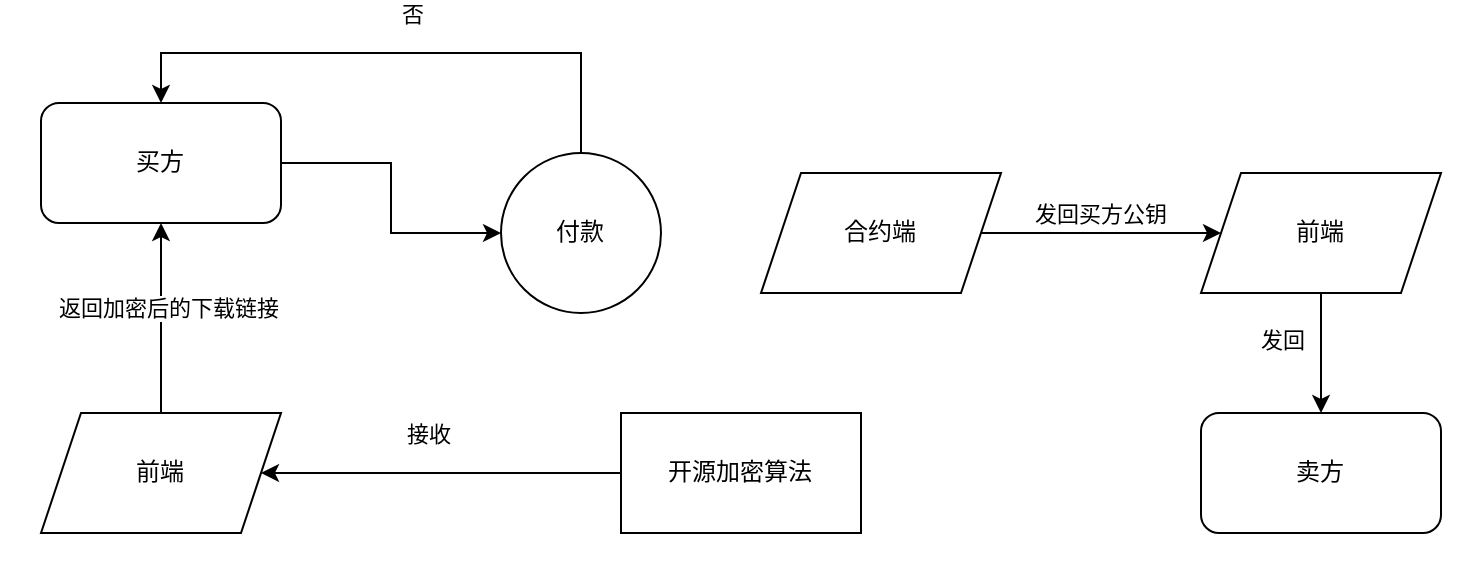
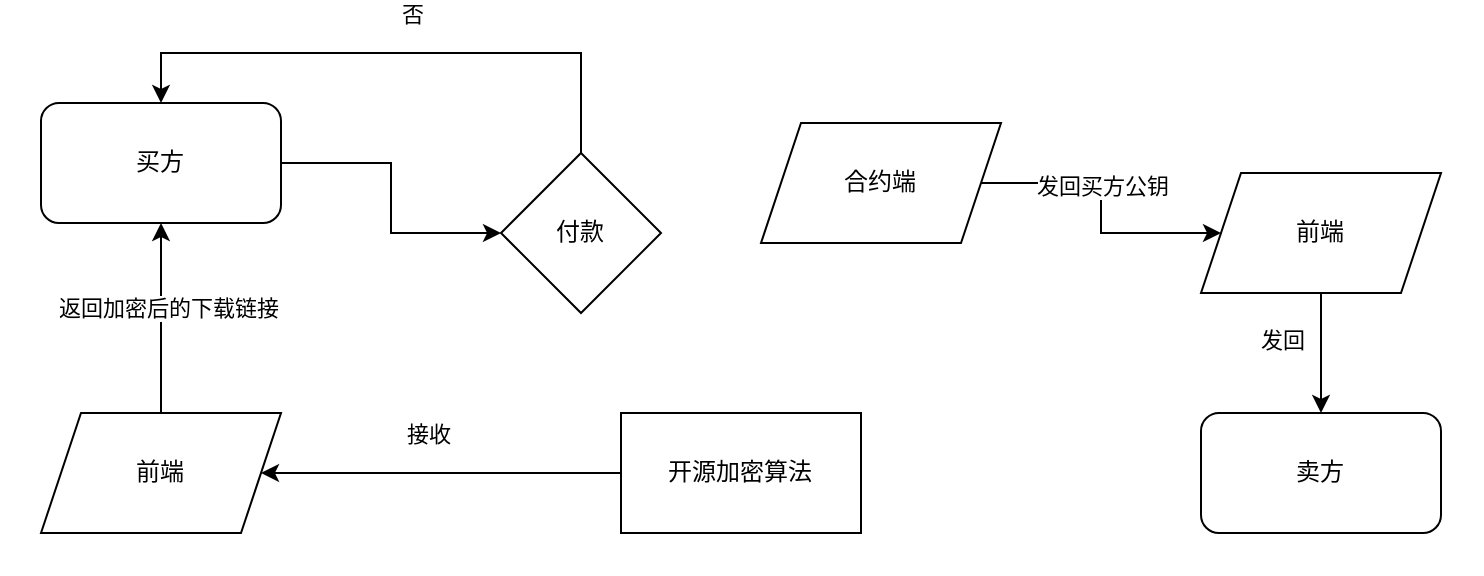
  <mxCell id="0" />
  <mxCell id="1" parent="0" />
  <mxCell id="2" value="卖方" style="rounded=1;whiteSpace=wrap;html=1;" parent="1" vertex="1"><mxGeometry x="600" y="200" width="120" height="60" as="geometry" /></mxCell>
  <mxCell id="3" style="edgeStyle=orthogonalEdgeStyle;rounded=0;orthogonalLoop=1;jettySize=auto;html=1;entryX=0;entryY=0.5;entryDx=0;entryDy=0;" parent="1" source="4" target="7" edge="1"><mxGeometry relative="1" as="geometry" /></mxCell>
  <mxCell id="4" value="买方" style="rounded=1;whiteSpace=wrap;html=1;" parent="1" vertex="1"><mxGeometry x="20" y="45" width="120" height="60" as="geometry" /></mxCell>
  <mxCell id="5" style="edgeStyle=orthogonalEdgeStyle;rounded=0;orthogonalLoop=1;jettySize=auto;html=1;" parent="1" source="7" target="4" edge="1"><mxGeometry relative="1" as="geometry"><mxPoint x="90" y="20" as="targetPoint" /><Array as="points"><mxPoint x="290" y="20" /><mxPoint x="80" y="20" /></Array></mxGeometry></mxCell>
  <mxCell id="6" value="否" style="edgeLabel;html=1;align=center;verticalAlign=middle;resizable=0;points=[];" vertex="1" connectable="0" parent="5"><mxGeometry x="-0.116" relative="1" as="geometry"><mxPoint x="-9" y="-20" as="offset" /></mxGeometry></mxCell>
- <mxCell id="7" value="付款" style="ellipse;whiteSpace=wrap;html=1;" parent="1" vertex="1"><mxGeometry x="250" y="70" width="80" height="80" as="geometry" /></mxCell>
+ <mxCell id="7" value="付款" style="rhombus;whiteSpace=wrap;html=1;" parent="1" vertex="1"><mxGeometry x="250" y="70" width="80" height="80" as="geometry" /></mxCell>
  <mxCell id="8" style="edgeStyle=orthogonalEdgeStyle;rounded=0;orthogonalLoop=1;jettySize=auto;html=1;" parent="1" source="10" target="13" edge="1"><mxGeometry relative="1" as="geometry" /></mxCell>
  <mxCell id="9" value="发回买方公钥" style="edgeLabel;html=1;align=center;verticalAlign=middle;resizable=0;points=[];" parent="8" vertex="1" connectable="0"><mxGeometry x="-0.023" relative="1" as="geometry"><mxPoint y="-10" as="offset" /></mxGeometry></mxCell>
- <mxCell id="10" value="合约端" style="shape=parallelogram;perimeter=parallelogramPerimeter;whiteSpace=wrap;html=1;fixedSize=1;" parent="1" vertex="1"><mxGeometry x="380" y="80" width="120" height="60" as="geometry" /></mxCell>
+ <mxCell id="10" value="合约端" style="shape=parallelogram;perimeter=parallelogramPerimeter;whiteSpace=wrap;html=1;fixedSize=1;" parent="1" vertex="1"><mxGeometry x="380" y="55" width="120" height="60" as="geometry" /></mxCell>
  <mxCell id="11" style="edgeStyle=orthogonalEdgeStyle;rounded=0;orthogonalLoop=1;jettySize=auto;html=1;entryX=0.5;entryY=0;entryDx=0;entryDy=0;" parent="1" source="13" target="2" edge="1"><mxGeometry relative="1" as="geometry" /></mxCell>
  <mxCell id="12" value="发回" style="edgeLabel;html=1;align=center;verticalAlign=middle;resizable=0;points=[];" parent="11" vertex="1" connectable="0"><mxGeometry x="-0.24" y="-1" relative="1" as="geometry"><mxPoint x="-19" as="offset" /></mxGeometry></mxCell>
  <mxCell id="13" value="前端" style="shape=parallelogram;perimeter=parallelogramPerimeter;whiteSpace=wrap;html=1;fixedSize=1;" parent="1" vertex="1"><mxGeometry x="600" y="80" width="120" height="60" as="geometry" /></mxCell>
  <mxCell id="14" style="edgeStyle=orthogonalEdgeStyle;rounded=0;orthogonalLoop=1;jettySize=auto;html=1;entryX=1;entryY=0.5;entryDx=0;entryDy=0;" parent="1" source="16" target="19" edge="1"><mxGeometry relative="1" as="geometry" /></mxCell>
  <mxCell id="15" value="接收" style="edgeLabel;html=1;align=center;verticalAlign=middle;resizable=0;points=[];" parent="14" vertex="1" connectable="0"><mxGeometry x="0.076" y="2" relative="1" as="geometry"><mxPoint y="-22" as="offset" /></mxGeometry></mxCell>
  <mxCell id="16" value="开源加密算法" style="rounded=0;whiteSpace=wrap;html=1;" parent="1" vertex="1"><mxGeometry x="310" y="200" width="120" height="60" as="geometry" /></mxCell>
  <mxCell id="17" style="edgeStyle=orthogonalEdgeStyle;rounded=0;orthogonalLoop=1;jettySize=auto;html=1;entryX=0.5;entryY=1;entryDx=0;entryDy=0;" parent="1" source="19" target="4" edge="1"><mxGeometry relative="1" as="geometry" /></mxCell>
  <mxCell id="18" value="返回加密后的下载链接" style="edgeLabel;html=1;align=center;verticalAlign=middle;resizable=0;points=[];" parent="17" vertex="1" connectable="0"><mxGeometry x="-0.035" y="-3" relative="1" as="geometry"><mxPoint y="-7" as="offset" /></mxGeometry></mxCell>
  <mxCell id="19" value="前端" style="shape=parallelogram;perimeter=parallelogramPerimeter;whiteSpace=wrap;html=1;fixedSize=1;" parent="1" vertex="1"><mxGeometry x="20" y="200" width="120" height="60" as="geometry" /></mxCell>
